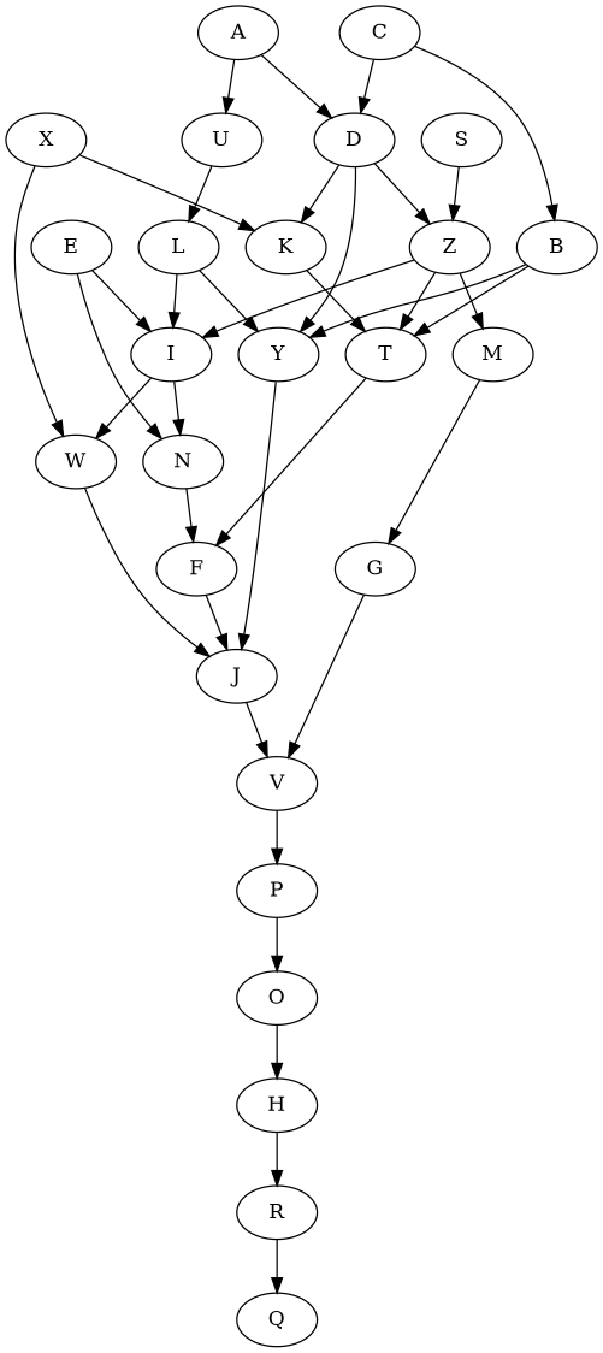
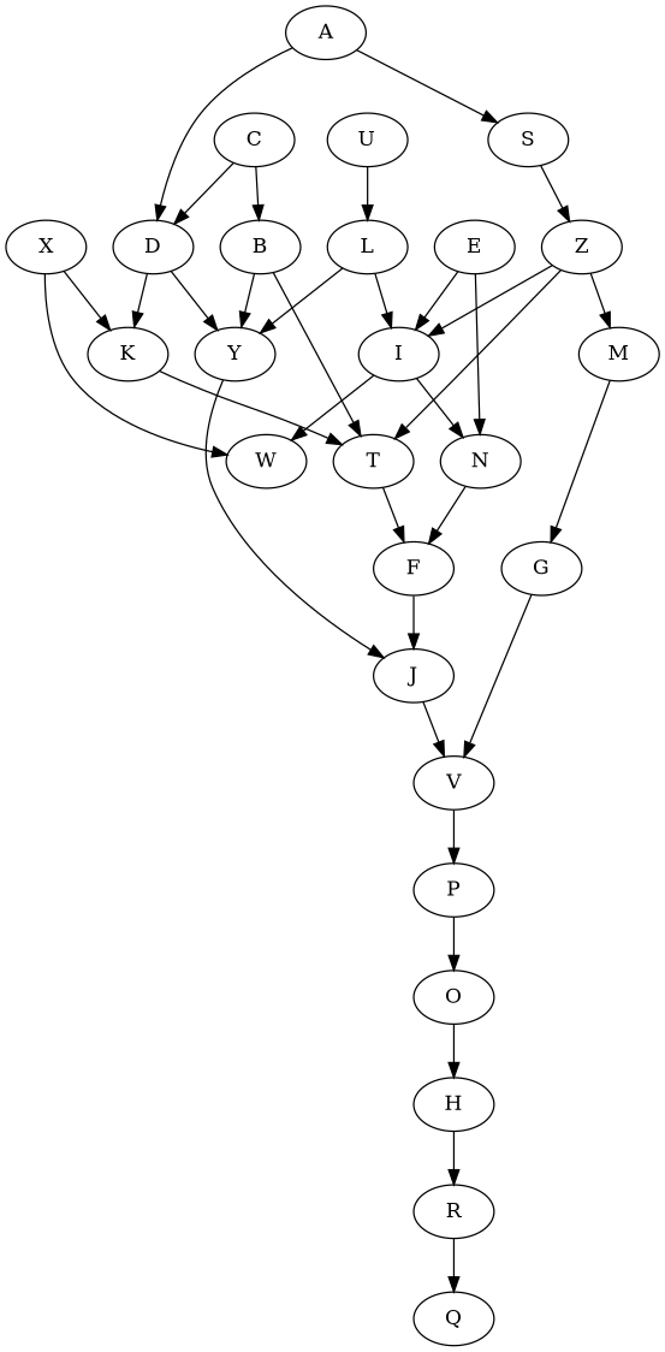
  digraph {
    G
    V
    P
    O
    H
    R
    Q
    I
    N
    W
    F
    J
    K
    T
    S
    Z
    M
    A
    D
    X
    Y
    L
    U
    C
    B
    E
    G -> V
    V -> P
    P -> O
    O -> H
    H -> R
    R -> Q
    I -> N
    I -> W
    N -> F
-   W -> J
    F -> J
    J -> V
    K -> T
    T -> F
    S -> Z
    Z -> I
    Z -> T
    Z -> M
    M -> G
-   A -> U
+   A -> S
    A -> D
    D -> K
-   D -> Z
    D -> Y
    X -> W
    X -> K
    Y -> J
    L -> I
    L -> Y
    U -> L
    C -> D
    C -> B
    B -> T
    B -> Y
    E -> I
    E -> N
  }
